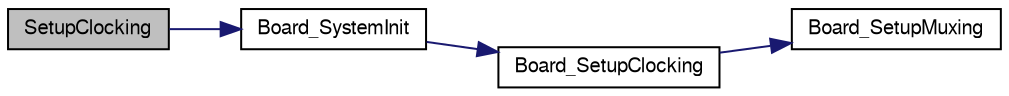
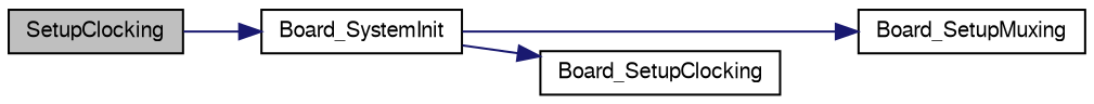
  digraph {
    rankdir=LR
    node [color=black fillcolor=white fontname=FreeSans fontsize=10 shape=record style=filled]
    edge [color=midnightblue fontname=FreeSans fontsize=10 labelfontname=FreeSans labelfontsize=10 style=solid]
    n1 [fillcolor=grey75 fontcolor=black height=0.2 label=SetupClocking width=0.4]
    n2 [height=0.2 label=Board_SystemInit width=0.4]
    n3 [height=0.2 label=Board_SetupMuxing width=0.4]
    n4 [height=0.2 label=Board_SetupClocking width=0.4]
    n1 -> n2
-   n4 -> n3
+   n2 -> n3
    n2 -> n4
  }
